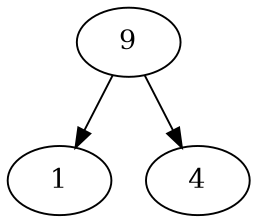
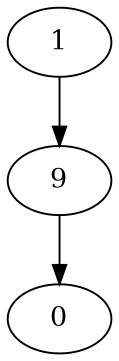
  digraph {
    edge [heightLimit=3 secondaryType=none village=Muelheim_an_der_Ruhr weight=10]
    n1 [label=9]
    1
-   4
-   n1 -> 1 [primaryType=mainStreet]
+   4 [label=0]
+   1 -> n1 [primaryType=mainStreet]
    n1 -> 4 [primaryType=sideStreet]
  }
